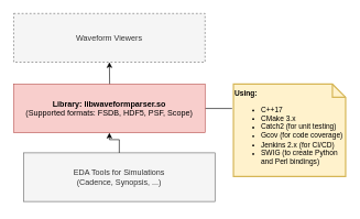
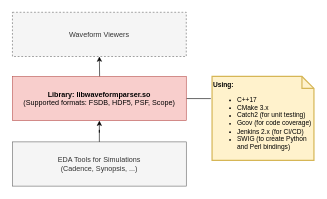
  <mxCell id="0" />
  <mxCell id="1" parent="0" />
  <mxCell id="2" value="&lt;span style=&quot;font-size: 11px ; color: rgb(0 , 0 , 0)&quot;&gt;&lt;b&gt;Using:&amp;nbsp;&lt;/b&gt;&lt;br&gt;&lt;ul&gt;&lt;li&gt;&lt;span style=&quot;color: rgb(0 , 0 , 0)&quot;&gt;C++17&lt;/span&gt;&lt;/li&gt;&lt;li&gt;&lt;span style=&quot;color: rgb(0 , 0 , 0)&quot;&gt;CMake 3.x&lt;/span&gt;&lt;/li&gt;&lt;li&gt;&lt;span style=&quot;color: rgb(0 , 0 , 0)&quot;&gt;Catch2 (for unit testing)&lt;/span&gt;&lt;/li&gt;&lt;li&gt;&lt;span style=&quot;color: rgb(0 , 0 , 0)&quot;&gt;Gcov (for code coverage)&lt;/span&gt;&lt;/li&gt;&lt;li&gt;&lt;span style=&quot;color: rgb(0 , 0 , 0)&quot;&gt;Jenkins 2.x (for CI/CD)&lt;/span&gt;&lt;/li&gt;&lt;li&gt;&lt;span style=&quot;color: rgb(0 , 0 , 0)&quot;&gt;SWIG (to create Python and Perl bindings)&lt;/span&gt;&lt;/li&gt;&lt;/ul&gt;&lt;/span&gt;" style="shape=note;strokeWidth=2;fontSize=14;size=20;whiteSpace=wrap;html=1;fillColor=#fff2cc;strokeColor=#d6b656;fontColor=#666600;align=left;" vertex="1" parent="1"><mxGeometry x="353" y="127.05" width="170" height="140" as="geometry" /></mxCell>
- <mxCell id="3" value="EDA Tools for Simulations&lt;br&gt;(Cadence, Synopsis, ...)" style="rounded=0;whiteSpace=wrap;html=1;fillColor=#f5f5f5;fontColor=#333333;strokeColor=#666666;" vertex="1" parent="1"><mxGeometry x="35" y="231.224" width="290" height="73.776" as="geometry" /></mxCell>
+ <mxCell id="3" value="EDA Tools for Simulations&lt;br&gt;(Cadence, Synopsis, ...)" style="rounded=0;whiteSpace=wrap;html=1;fillColor=#f5f5f5;fontColor=#333333;strokeColor=#666666;" vertex="1" parent="1"><mxGeometry x="20" y="236.224" width="290" height="73.776" as="geometry" /></mxCell>
  <mxCell id="4" style="edgeStyle=orthogonalEdgeStyle;rounded=0;orthogonalLoop=1;jettySize=auto;html=1;entryX=0.5;entryY=1;entryDx=0;entryDy=0;" edge="1" parent="1" target="8"><mxGeometry relative="1" as="geometry"><mxPoint x="165" y="175.995" as="sourcePoint" /></mxGeometry></mxCell>
  <mxCell id="5" style="rounded=0;orthogonalLoop=1;jettySize=auto;html=1;fontSize=12;endArrow=none;endFill=0;exitX=1;exitY=0.5;exitDx=0;exitDy=0;" edge="1" parent="1" source="6"><mxGeometry relative="1" as="geometry"><mxPoint x="351" y="164" as="targetPoint" /></mxGeometry></mxCell>
  <mxCell id="6" value="&lt;b&gt;Library: libwaveformparser.so&lt;/b&gt;&lt;br&gt;(Supported formats: FSDB, HDF5, PSF, Scope)" style="rounded=0;whiteSpace=wrap;html=1;fillColor=#f8cecc;strokeColor=#b85450;" vertex="1" parent="1"><mxGeometry x="20" y="127.048" width="290" height="73.776" as="geometry" /></mxCell>
  <mxCell id="7" style="edgeStyle=orthogonalEdgeStyle;rounded=0;orthogonalLoop=1;jettySize=auto;html=1;entryX=0.5;entryY=1;entryDx=0;entryDy=0;" edge="1" parent="1" source="3" target="6"><mxGeometry relative="1" as="geometry" /></mxCell>
  <mxCell id="8" value="Waveform Viewers" style="rounded=0;whiteSpace=wrap;html=1;fillColor=#f5f5f5;fontColor=#333333;strokeColor=#666666;dashed=1;" vertex="1" parent="1"><mxGeometry x="20" y="20" width="290" height="73.776" as="geometry" /></mxCell>
